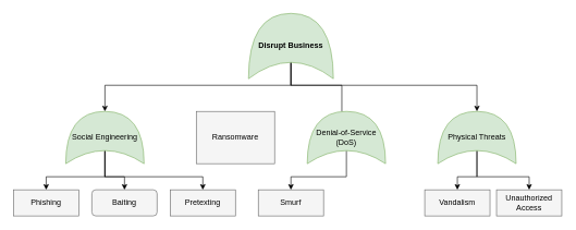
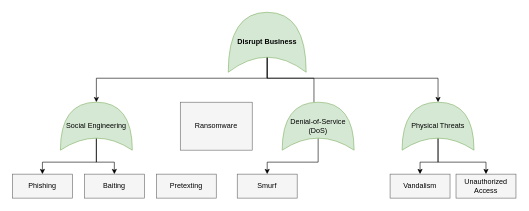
  <mxCell id="0" />
  <mxCell id="1" parent="0" />
  <mxCell id="2" style="edgeStyle=orthogonalEdgeStyle;rounded=0;orthogonalLoop=1;jettySize=auto;html=1;exitX=0.25;exitY=0.5;exitDx=0;exitDy=0;exitPerimeter=0;endArrow=none;" edge="1" parent="1" source="5" target="11"><mxGeometry relative="1" as="geometry"><Array as="points"><mxPoint x="445" y="130" /><mxPoint x="523" y="130" /></Array></mxGeometry></mxCell>
  <mxCell id="3" style="edgeStyle=orthogonalEdgeStyle;rounded=0;orthogonalLoop=1;jettySize=auto;html=1;exitX=0.25;exitY=0.5;exitDx=0;exitDy=0;exitPerimeter=0;" edge="1" parent="1" source="5" target="15"><mxGeometry relative="1" as="geometry"><Array as="points"><mxPoint x="445" y="130" /><mxPoint x="730" y="130" /></Array></mxGeometry></mxCell>
  <mxCell id="4" style="edgeStyle=orthogonalEdgeStyle;rounded=0;orthogonalLoop=1;jettySize=auto;html=1;exitX=0.25;exitY=0.5;exitDx=0;exitDy=0;exitPerimeter=0;" edge="1" parent="1" source="5" target="9"><mxGeometry relative="1" as="geometry"><Array as="points"><mxPoint x="445" y="130" /><mxPoint x="160" y="130" /></Array></mxGeometry></mxCell>
  <mxCell id="5" value="&lt;b&gt;Disrupt Business&lt;/b&gt;" style="shape=xor;whiteSpace=wrap;html=1;fillColor=#d5e8d4;strokeColor=#82b366;direction=north;" vertex="1" parent="1"><mxGeometry x="380" y="20" width="130" height="100" as="geometry" /></mxCell>
  <mxCell id="6" style="edgeStyle=orthogonalEdgeStyle;rounded=0;orthogonalLoop=1;jettySize=auto;html=1;exitX=0.25;exitY=0.5;exitDx=0;exitDy=0;exitPerimeter=0;entryX=0.5;entryY=0;entryDx=0;entryDy=0;" edge="1" parent="1" source="9" target="16"><mxGeometry relative="1" as="geometry" /></mxCell>
  <mxCell id="7" style="edgeStyle=orthogonalEdgeStyle;rounded=0;orthogonalLoop=1;jettySize=auto;html=1;exitX=0.25;exitY=0.5;exitDx=0;exitDy=0;exitPerimeter=0;entryX=0.5;entryY=0;entryDx=0;entryDy=0;" edge="1" parent="1" source="9" target="17"><mxGeometry relative="1" as="geometry" /></mxCell>
- <mxCell id="8" style="edgeStyle=orthogonalEdgeStyle;rounded=0;orthogonalLoop=1;jettySize=auto;html=1;exitX=0.25;exitY=0.5;exitDx=0;exitDy=0;exitPerimeter=0;" edge="1" parent="1" source="9" target="18"><mxGeometry relative="1" as="geometry"><Array as="points"><mxPoint x="160" y="270" /><mxPoint x="310" y="270" /></Array></mxGeometry></mxCell>
  <mxCell id="9" value="Social Engineering" style="shape=xor;whiteSpace=wrap;html=1;fillColor=#d5e8d4;strokeColor=#82b366;direction=north;" vertex="1" parent="1"><mxGeometry x="100" y="170" width="120" height="80" as="geometry" /></mxCell>
  <mxCell id="10" style="edgeStyle=orthogonalEdgeStyle;rounded=0;orthogonalLoop=1;jettySize=auto;html=1;exitX=0.25;exitY=0.5;exitDx=0;exitDy=0;exitPerimeter=0;entryX=0.5;entryY=0;entryDx=0;entryDy=0;" edge="1" parent="1" source="11" target="19"><mxGeometry relative="1" as="geometry" /></mxCell>
  <mxCell id="11" value="Denial-of-Service (DoS)" style="shape=xor;whiteSpace=wrap;html=1;fillColor=#d5e8d4;strokeColor=#82b366;direction=north;" vertex="1" parent="1"><mxGeometry x="470" y="170" width="120" height="80" as="geometry" /></mxCell>
  <mxCell id="12" value="Ransomware" style="rounded=0;whiteSpace=wrap;html=1;fillColor=#f5f5f5;strokeColor=#666666;" vertex="1" parent="1"><mxGeometry x="300" y="170" width="120" height="80" as="geometry" /></mxCell>
  <mxCell id="13" style="edgeStyle=orthogonalEdgeStyle;rounded=0;orthogonalLoop=1;jettySize=auto;html=1;exitX=0.25;exitY=0.5;exitDx=0;exitDy=0;exitPerimeter=0;entryX=0.5;entryY=0;entryDx=0;entryDy=0;" edge="1" parent="1" source="15" target="20"><mxGeometry relative="1" as="geometry" /></mxCell>
  <mxCell id="14" style="edgeStyle=orthogonalEdgeStyle;rounded=0;orthogonalLoop=1;jettySize=auto;html=1;exitX=0.25;exitY=0.5;exitDx=0;exitDy=0;exitPerimeter=0;entryX=0.5;entryY=0;entryDx=0;entryDy=0;" edge="1" parent="1" source="15" target="21"><mxGeometry relative="1" as="geometry" /></mxCell>
  <mxCell id="15" value="Physical Threats" style="shape=xor;whiteSpace=wrap;html=1;fillColor=#d5e8d4;strokeColor=#82b366;direction=north;" vertex="1" parent="1"><mxGeometry x="670" y="170" width="120" height="80" as="geometry" /></mxCell>
  <mxCell id="16" value="Phishing" style="rounded=0;whiteSpace=wrap;html=1;fillColor=#f5f5f5;strokeColor=#666666;" vertex="1" parent="1"><mxGeometry y="290" width="100" height="40" as="geometry" x="20" /></mxCell>
- <mxCell id="17" value="Baiting" style="whiteSpace=wrap;html=1;fillColor=#f5f5f5;strokeColor=#666666;rounded=1;" vertex="1" parent="1"><mxGeometry x="140" y="290" width="100" height="40" as="geometry" /></mxCell>
+ <mxCell id="17" value="Baiting" style="rounded=0;whiteSpace=wrap;html=1;fillColor=#f5f5f5;strokeColor=#666666;" vertex="1" parent="1"><mxGeometry x="140" y="290" width="100" height="40" as="geometry" /></mxCell>
  <mxCell id="18" value="Pretexting" style="rounded=0;whiteSpace=wrap;html=1;fillColor=#f5f5f5;strokeColor=#666666;" vertex="1" parent="1"><mxGeometry x="260" y="290" width="100" height="40" as="geometry" /></mxCell>
  <mxCell id="19" value="Smurf" style="rounded=0;whiteSpace=wrap;html=1;fillColor=#f5f5f5;strokeColor=#666666;" vertex="1" parent="1"><mxGeometry x="395" y="290" width="100" height="40" as="geometry" /></mxCell>
  <mxCell id="20" value="Vandalism" style="rounded=0;whiteSpace=wrap;html=1;fillColor=#f5f5f5;strokeColor=#666666;" vertex="1" parent="1"><mxGeometry x="650" y="290" width="100" height="40" as="geometry" /></mxCell>
  <mxCell id="21" value="Unauthorized Access" style="rounded=0;whiteSpace=wrap;html=1;fillColor=#f5f5f5;strokeColor=#666666;" vertex="1" parent="1"><mxGeometry x="760" y="290" width="100" height="40" as="geometry" /></mxCell>
